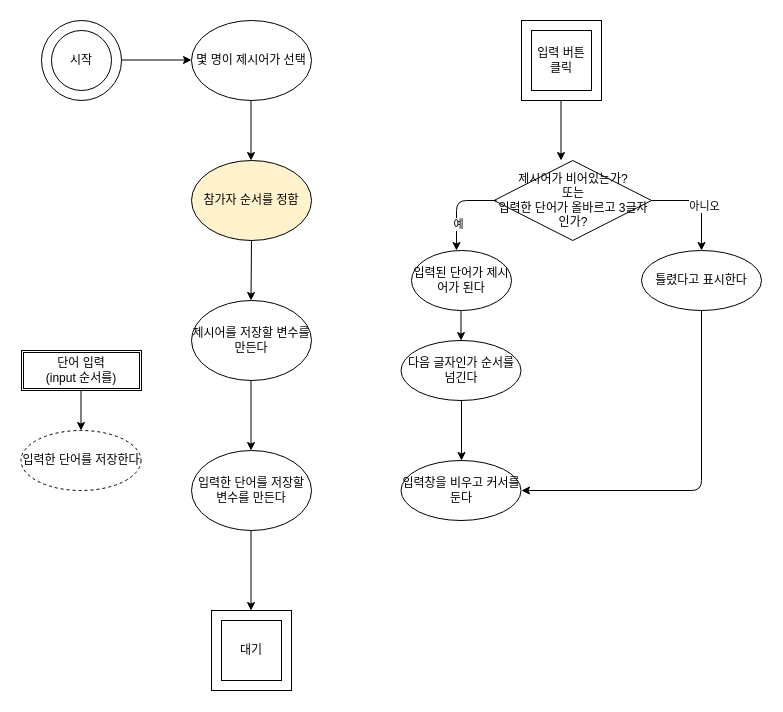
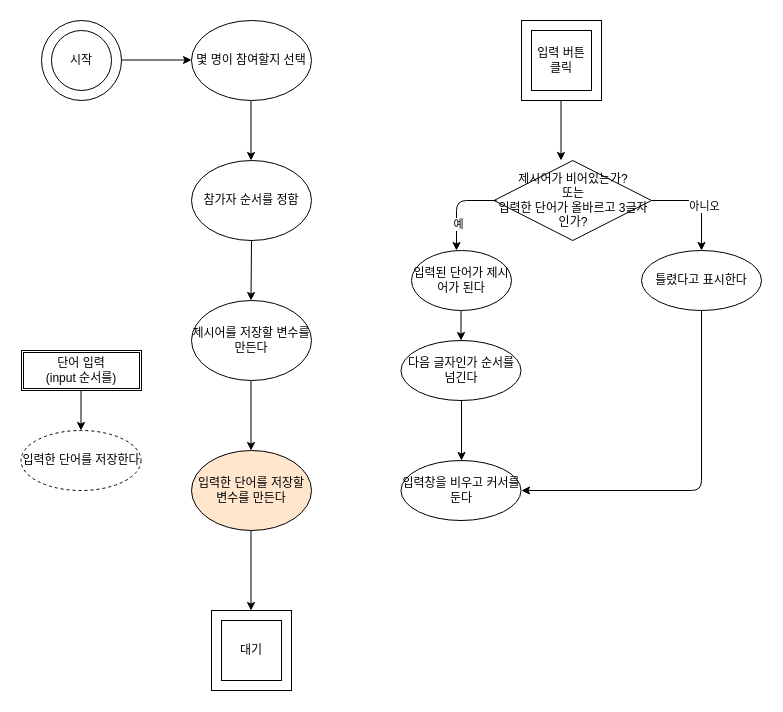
  <mxCell id="0" />
  <mxCell id="1" parent="0" />
  <mxCell id="2" value="" style="ellipse;whiteSpace=wrap;html=1;aspect=fixed;" vertex="1" parent="1"><mxGeometry x="41" y="20" width="80" height="80" as="geometry" /></mxCell>
  <mxCell id="3" value="" style="endArrow=classic;html=1;" edge="1" parent="1"><mxGeometry width="50" height="50" relative="1" as="geometry"><mxPoint x="121" y="59.5" as="sourcePoint" /><mxPoint x="191" y="59.5" as="targetPoint" /></mxGeometry></mxCell>
- <mxCell id="4" value="몇 명이 제시어가 선택" style="ellipse;whiteSpace=wrap;html=1;" vertex="1" parent="1"><mxGeometry x="191" y="20" width="120" height="80" as="geometry" /></mxCell>
- <mxCell id="5" value="참가자 순서를 정함" style="ellipse;whiteSpace=wrap;html=1;fillColor=#fff2cc;" vertex="1" parent="1"><mxGeometry x="191" y="160" width="120" height="80" as="geometry" /></mxCell>
+ <mxCell id="4" value="몇 명이 참여할지 선택" style="ellipse;whiteSpace=wrap;html=1;" vertex="1" parent="1"><mxGeometry x="191" y="20" width="120" height="80" as="geometry" /></mxCell>
+ <mxCell id="5" value="참가자 순서를 정함" style="ellipse;whiteSpace=wrap;html=1;" vertex="1" parent="1"><mxGeometry x="191" y="160" width="120" height="80" as="geometry" /></mxCell>
  <mxCell id="6" value="제시어를 저장할 변수를 만든다" style="ellipse;whiteSpace=wrap;html=1;" vertex="1" parent="1"><mxGeometry x="191" y="300" width="120" height="80" as="geometry" /></mxCell>
- <mxCell id="7" value="입력한 단어를 저장할 변수를 만든다" style="ellipse;whiteSpace=wrap;html=1;" vertex="1" parent="1"><mxGeometry x="191" y="450" width="120" height="80" as="geometry" /></mxCell>
+ <mxCell id="7" value="입력한 단어를 저장할 변수를 만든다" style="ellipse;whiteSpace=wrap;html=1;fillColor=#ffe6cc;" vertex="1" parent="1"><mxGeometry x="191" y="450" width="120" height="80" as="geometry" /></mxCell>
  <mxCell id="8" value="시작" style="ellipse;whiteSpace=wrap;html=1;aspect=fixed;" vertex="1" parent="1"><mxGeometry x="51" y="30" width="60" height="60" as="geometry" /></mxCell>
  <mxCell id="9" value="" style="endArrow=classic;html=1;" edge="1" parent="1"><mxGeometry width="50" height="50" relative="1" as="geometry"><mxPoint x="250.5" y="100" as="sourcePoint" /><mxPoint x="250.5" y="160" as="targetPoint" /></mxGeometry></mxCell>
  <mxCell id="10" value="" style="endArrow=classic;html=1;" edge="1" parent="1"><mxGeometry width="50" height="50" relative="1" as="geometry"><mxPoint x="251" y="240" as="sourcePoint" /><mxPoint x="250.5" y="300" as="targetPoint" /></mxGeometry></mxCell>
  <mxCell id="11" value="" style="endArrow=classic;html=1;" edge="1" parent="1"><mxGeometry width="50" height="50" relative="1" as="geometry"><mxPoint x="250.5" y="380" as="sourcePoint" /><mxPoint x="250.5" y="450" as="targetPoint" /></mxGeometry></mxCell>
  <mxCell id="12" value="" style="endArrow=classic;html=1;" edge="1" parent="1"><mxGeometry width="50" height="50" relative="1" as="geometry"><mxPoint x="250.5" y="530" as="sourcePoint" /><mxPoint x="250.5" y="610" as="targetPoint" /></mxGeometry></mxCell>
  <mxCell id="13" value="" style="whiteSpace=wrap;html=1;aspect=fixed;" vertex="1" parent="1"><mxGeometry x="211" y="610" width="80" height="80" as="geometry" /></mxCell>
  <mxCell id="14" value="대기" style="whiteSpace=wrap;html=1;aspect=fixed;" vertex="1" parent="1"><mxGeometry x="221" y="620" width="60" height="60" as="geometry" /></mxCell>
  <mxCell id="15" value="" style="whiteSpace=wrap;html=1;aspect=fixed;" vertex="1" parent="1"><mxGeometry x="521" y="20" width="80" height="80" as="geometry" /></mxCell>
  <mxCell id="16" value="입력 버튼 클릭" style="whiteSpace=wrap;html=1;aspect=fixed;" vertex="1" parent="1"><mxGeometry x="531" y="30" width="60" height="60" as="geometry" /></mxCell>
  <mxCell id="17" value="제시어가 비어있는가?&lt;br&gt;또는&lt;br&gt;입력한 단어가 올바르고 3글자인가?" style="rhombus;whiteSpace=wrap;html=1;" vertex="1" parent="1"><mxGeometry x="493.5" y="160" width="157.5" height="80" as="geometry" /></mxCell>
  <mxCell id="18" value="" style="endArrow=classic;html=1;" edge="1" parent="1"><mxGeometry width="50" height="50" relative="1" as="geometry"><mxPoint x="560.5" y="100" as="sourcePoint" /><mxPoint x="560.5" y="160" as="targetPoint" /></mxGeometry></mxCell>
  <mxCell id="19" value="" style="edgeStyle=segmentEdgeStyle;endArrow=classic;html=1;" edge="1" parent="1"><mxGeometry width="50" height="50" relative="1" as="geometry"><mxPoint x="651" y="200" as="sourcePoint" /><mxPoint x="701" y="250" as="targetPoint" /><Array as="points"><mxPoint x="701" y="200" /></Array></mxGeometry></mxCell>
  <mxCell id="20" value="아니오" style="edgeLabel;html=1;align=center;verticalAlign=middle;resizable=0;points=[];" vertex="1" connectable="0" parent="19"><mxGeometry x="0.1" y="2" relative="1" as="geometry"><mxPoint as="offset" /></mxGeometry></mxCell>
  <mxCell id="21" value="" style="edgeStyle=segmentEdgeStyle;endArrow=classic;html=1;" edge="1" parent="1"><mxGeometry width="50" height="50" relative="1" as="geometry"><mxPoint x="496" y="200" as="sourcePoint" /><mxPoint x="456" y="250" as="targetPoint" /></mxGeometry></mxCell>
  <mxCell id="22" value="예" style="edgeLabel;html=1;align=center;verticalAlign=middle;resizable=0;points=[];" vertex="1" connectable="0" parent="21"><mxGeometry x="0.4" y="1" relative="1" as="geometry"><mxPoint as="offset" /></mxGeometry></mxCell>
  <mxCell id="23" value="입력된 단어가 제시어가 된다" style="ellipse;whiteSpace=wrap;html=1;" vertex="1" parent="1"><mxGeometry x="411" y="250" width="100" height="60" as="geometry" /></mxCell>
  <mxCell id="24" value="틀렸다고 표시한다" style="ellipse;whiteSpace=wrap;html=1;" vertex="1" parent="1"><mxGeometry x="641" y="250" width="120" height="60" as="geometry" /></mxCell>
  <mxCell id="25" value="" style="endArrow=classic;html=1;" edge="1" parent="1" target="26"><mxGeometry width="50" height="50" relative="1" as="geometry"><mxPoint x="460.5" y="310" as="sourcePoint" /><mxPoint x="460.5" y="380" as="targetPoint" /></mxGeometry></mxCell>
  <mxCell id="26" value="다음 글자인가 순서를 넘긴다" style="ellipse;whiteSpace=wrap;html=1;" vertex="1" parent="1"><mxGeometry x="400.5" y="340" width="120" height="60" as="geometry" /></mxCell>
  <mxCell id="27" value="입력창을 비우고 커서를 둔다" style="ellipse;whiteSpace=wrap;html=1;" vertex="1" parent="1"><mxGeometry x="400.5" y="460" width="120" height="60" as="geometry" /></mxCell>
  <mxCell id="28" value="" style="endArrow=classic;html=1;" edge="1" parent="1"><mxGeometry width="50" height="50" relative="1" as="geometry"><mxPoint x="461" y="400" as="sourcePoint" /><mxPoint x="461" y="460" as="targetPoint" /></mxGeometry></mxCell>
  <mxCell id="29" value="" style="edgeStyle=segmentEdgeStyle;endArrow=classic;html=1;" edge="1" parent="1"><mxGeometry width="50" height="50" relative="1" as="geometry"><mxPoint x="701" y="310" as="sourcePoint" /><mxPoint x="521" y="490" as="targetPoint" /><Array as="points"><mxPoint x="701" y="490" /></Array></mxGeometry></mxCell>
  <mxCell id="30" value="단어 입력&lt;br&gt;(input 순서를)" style="shape=ext;double=1;rounded=0;whiteSpace=wrap;html=1;" vertex="1" parent="1"><mxGeometry y="350" width="120" height="40" as="geometry" x="21" /></mxCell>
  <mxCell id="31" value="" style="endArrow=classic;html=1;" edge="1" parent="1" target="32"><mxGeometry width="50" height="50" relative="1" as="geometry"><mxPoint x="80.5" y="390" as="sourcePoint" /><mxPoint x="80.5" y="470" as="targetPoint" /><Array as="points"><mxPoint x="80.5" y="430" /></Array></mxGeometry></mxCell>
  <mxCell id="32" value="입력한 단어를 저장한다" style="ellipse;whiteSpace=wrap;html=1;dashed=1;" vertex="1" parent="1"><mxGeometry x="20.5" y="430" width="120" height="60" as="geometry" /></mxCell>
